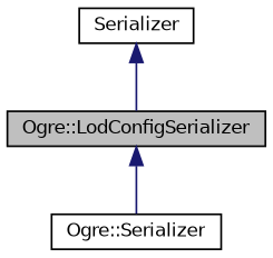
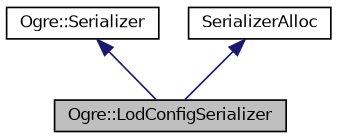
  digraph {
    node [color=black fontname=Helvetica fontsize=10 shape=record]
    edge [color=midnightblue dir=back fontname=Helvetica fontsize=10 labelfontname=Helvetica labelfontsize=10 style=solid]
    n1 [fillcolor=grey75 fontcolor=black height=0.2 label="Ogre::LodConfigSerializer" style=filled width=0.4]
    n2 [height=0.2 label="Ogre::Serializer" width=0.4]
-   n3 [height=0.2 label=Serializer width=0.4]
-   n1 -> n2
+   n3 [height=0.2 label=SerializerAlloc width=0.4]
+   n2 -> n1
    n3 -> n1
  }
